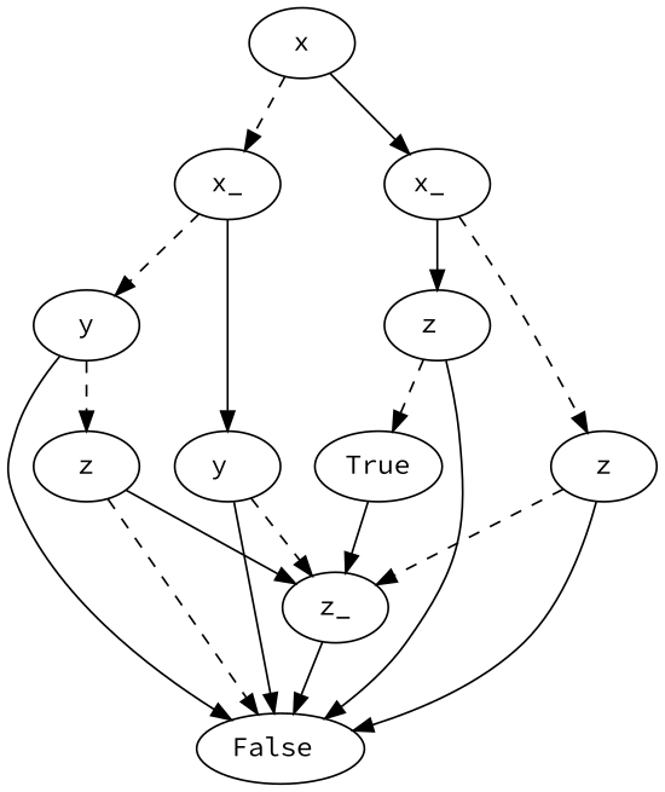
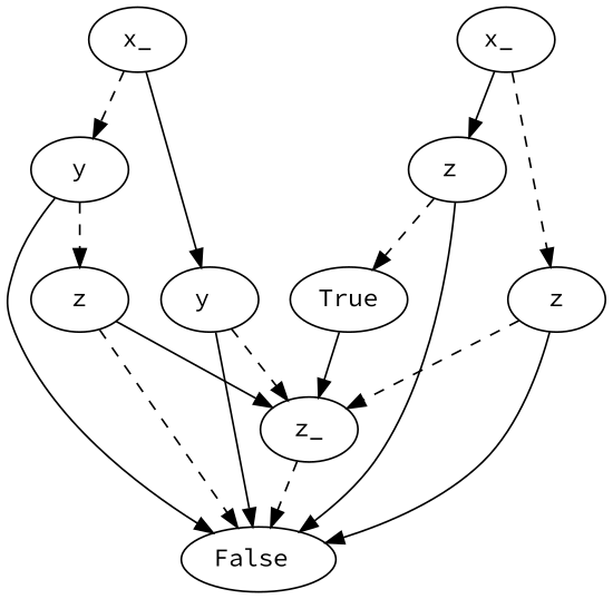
  digraph {
    fontname="Source Code Pro"
    node [fontname="Source Code Pro"]
    edge [fontname="Source Code Pro"]
-   n1 [label=x]
    n2 [label=x_]
    n3 [label="x_ "]
    n4 [label=y]
    n5 [label="y "]
    n6 [label=z]
    n7 [label="z "]
    n8 [label=z]
    n9 [label="False "]
    n10 [label=z_]
    n11 [label=True]
-   n1 -> n2 [style=dashed]
-   n1 -> n3
    n2 -> n4 [style=dashed]
    n2 -> n5
    n3 -> n6 [style=dashed]
    n3 -> n7
    n4 -> n8 [style=dashed]
    n4 -> n9
    n5 -> n9
    n5 -> n10 [style=dashed]
    n6 -> n9
    n6 -> n10 [style=dashed]
    n7 -> n9
    n7 -> n11 [style=dashed]
    n8 -> n9 [style=dashed]
    n8 -> n10
-   n10 -> n9 [style=solid]
+   n10 -> n9 [style=dashed]
    n11 -> n10
  }
